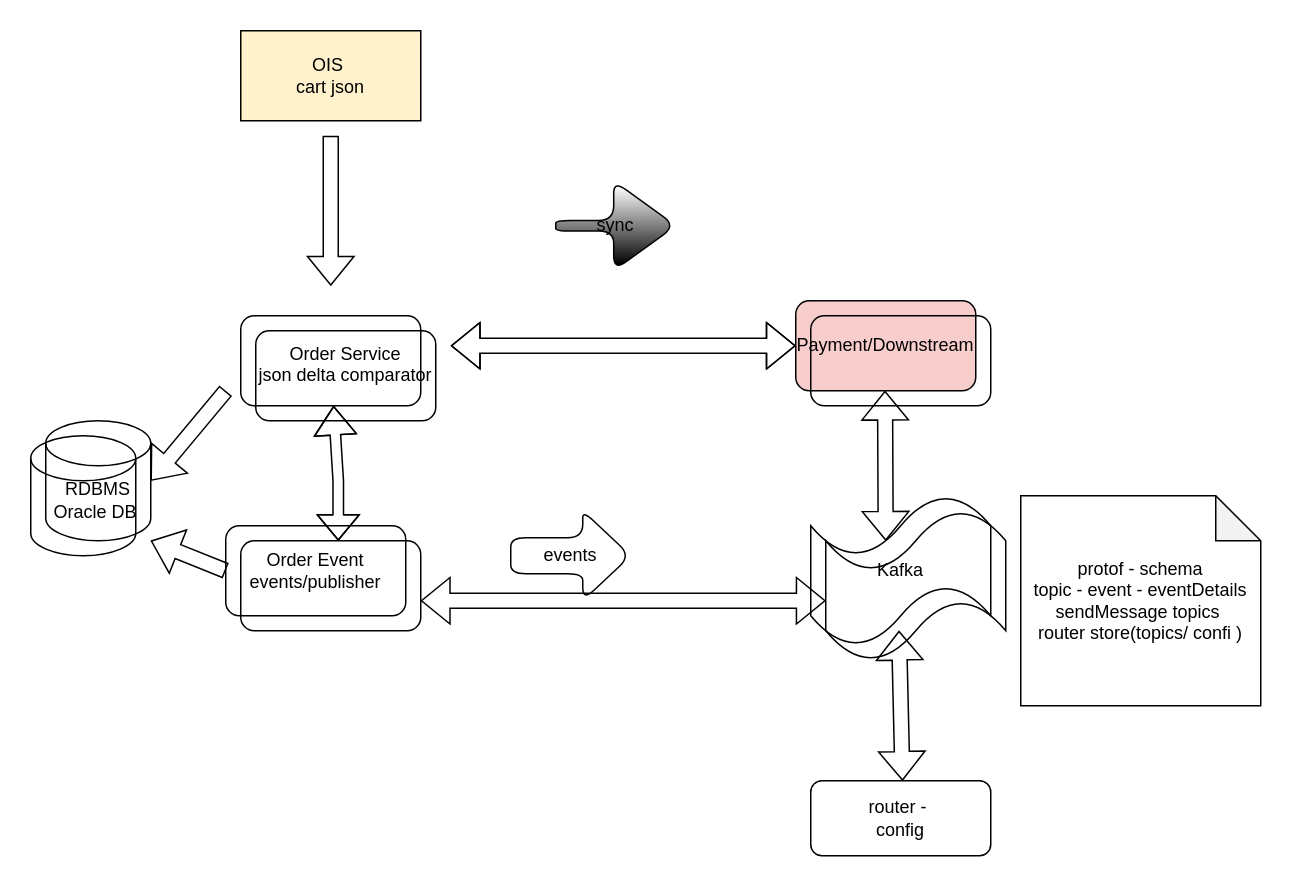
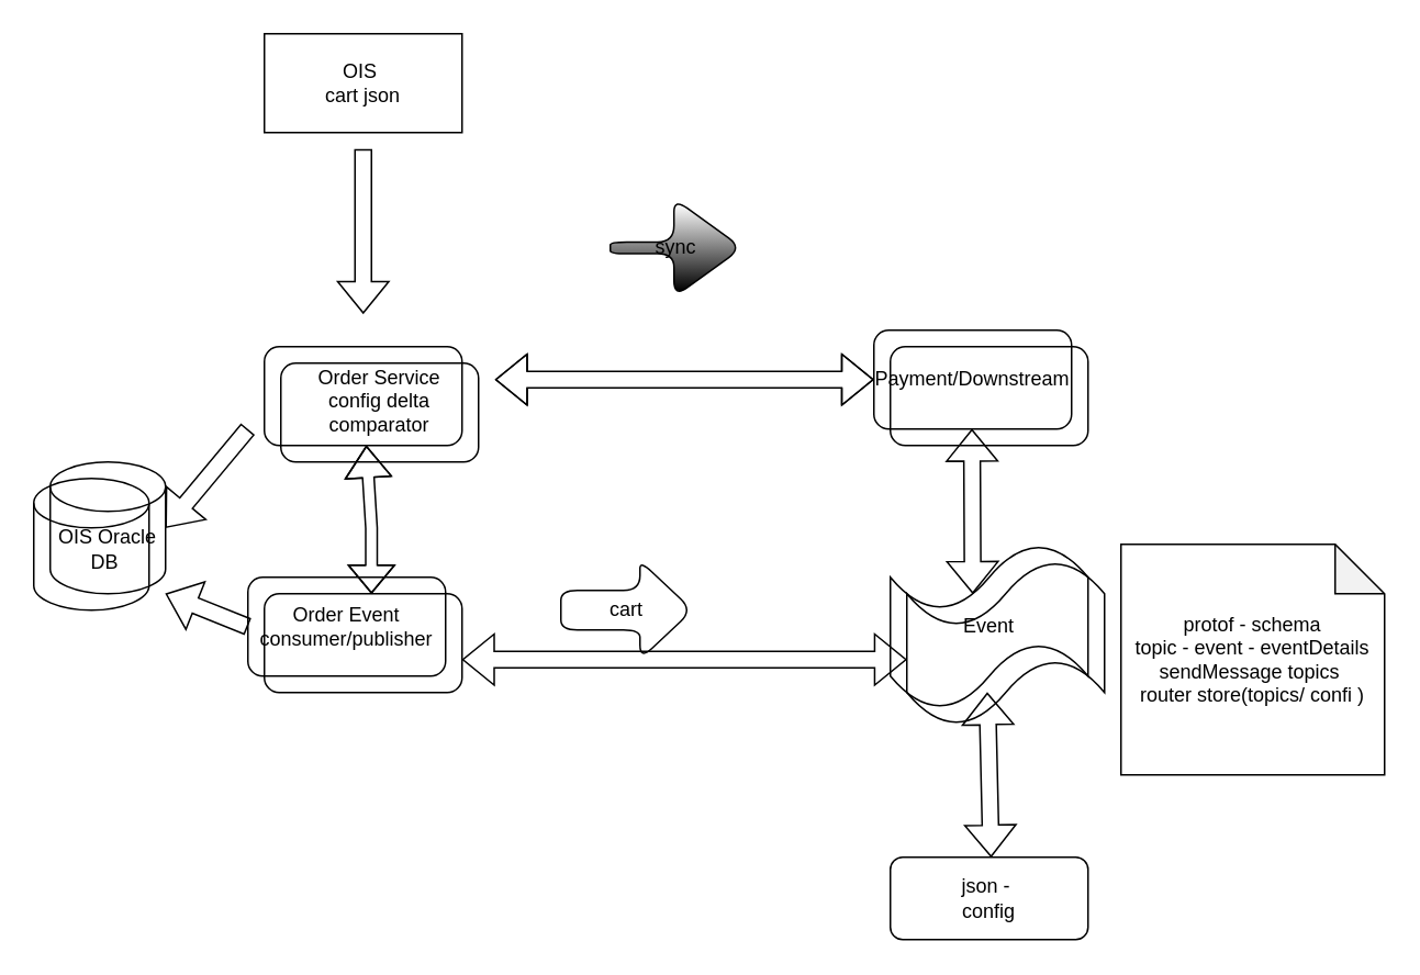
  <mxCell id="0" />
  <mxCell id="1" parent="0" />
- <mxCell id="2" value="Order Service&lt;div&gt;json delta comparator&lt;/div&gt;&lt;div&gt;&lt;br&gt;&lt;/div&gt;" style="rounded=1;whiteSpace=wrap;html=1;" parent="1" vertex="1"><mxGeometry x="170" y="220" width="120" height="60" as="geometry" /></mxCell>
- <mxCell id="3" value="Order Event&lt;div&gt;events/publisher&lt;/div&gt;" style="rounded=1;whiteSpace=wrap;html=1;" parent="1" vertex="1"><mxGeometry x="150" y="350" width="120" height="60" as="geometry" /></mxCell>
+ <mxCell id="2" value="Order Service&lt;div&gt;config delta comparator&lt;/div&gt;&lt;div&gt;&lt;br&gt;&lt;/div&gt;" style="rounded=1;whiteSpace=wrap;html=1;" parent="1" vertex="1"><mxGeometry x="170" y="220" width="120" height="60" as="geometry" /></mxCell>
+ <mxCell id="3" value="Order Event&lt;div&gt;consumer/publisher&lt;/div&gt;" style="rounded=1;whiteSpace=wrap;html=1;" parent="1" vertex="1"><mxGeometry x="150" y="350" width="120" height="60" as="geometry" /></mxCell>
  <mxCell id="4" value="sync" style="shape=singleArrow;whiteSpace=wrap;html=1;arrowWidth=0.118;arrowSize=0.517;rounded=1;fillColor=default;gradientColor=default;" parent="1" vertex="1"><mxGeometry x="370" y="120" width="80" height="60" as="geometry" /></mxCell>
- <mxCell id="5" value="Payment/Downstream" style="whiteSpace=wrap;html=1;rounded=1;fillColor=#f8cecc;" parent="1" vertex="1"><mxGeometry x="530" y="200" width="120" height="60" as="geometry" /></mxCell>
- <mxCell id="6" value="events" style="shape=singleArrow;whiteSpace=wrap;html=1;arrowWidth=0.4;arrowSize=0.4;rounded=1;" parent="1" vertex="1"><mxGeometry x="340" y="340" width="80" height="60" as="geometry" /></mxCell>
- <mxCell id="7" value="Kafka" style="shape=tape;whiteSpace=wrap;html=1;" parent="1" vertex="1"><mxGeometry x="540" y="330" width="120" height="100" as="geometry" /></mxCell>
+ <mxCell id="5" value="Payment/Downstream" style="whiteSpace=wrap;html=1;rounded=1;" parent="1" vertex="1"><mxGeometry x="530" y="200" width="120" height="60" as="geometry" /></mxCell>
+ <mxCell id="6" value="cart" style="shape=singleArrow;whiteSpace=wrap;html=1;arrowWidth=0.4;arrowSize=0.4;rounded=1;" parent="1" vertex="1"><mxGeometry x="340" y="340" width="80" height="60" as="geometry" /></mxCell>
+ <mxCell id="7" value="Event" style="shape=tape;whiteSpace=wrap;html=1;" parent="1" vertex="1"><mxGeometry x="540" y="330" width="120" height="100" as="geometry" /></mxCell>
  <mxCell id="8" value="" style="shape=flexArrow;endArrow=classic;html=1;rounded=0;" parent="1" edge="1"><mxGeometry width="50" height="50" relative="1" as="geometry"><mxPoint x="220" y="90" as="sourcePoint" /><mxPoint x="220" y="190" as="targetPoint" /></mxGeometry></mxCell>
  <mxCell id="9" value="protof - schema&lt;div&gt;topic - event - eventDetails&lt;/div&gt;&lt;div&gt;sendMessage topics&amp;nbsp;&lt;/div&gt;&lt;div&gt;router store(topics/ confi )&lt;/div&gt;" style="shape=note;whiteSpace=wrap;html=1;backgroundOutline=1;darkOpacity=0.05;" parent="1" vertex="1"><mxGeometry x="680" y="330" width="160" height="140" as="geometry" /></mxCell>
- <mxCell id="10" value="router -&amp;nbsp;&lt;div&gt;config&lt;/div&gt;" style="rounded=1;whiteSpace=wrap;html=1;" parent="1" vertex="1"><mxGeometry x="540" y="520" width="120" height="50" as="geometry" /></mxCell>
+ <mxCell id="10" value="json -&amp;nbsp;&lt;div&gt;config&lt;/div&gt;" style="rounded=1;whiteSpace=wrap;html=1;" parent="1" vertex="1"><mxGeometry x="540" y="520" width="120" height="50" as="geometry" /></mxCell>
  <mxCell id="11" value="" style="rounded=1;whiteSpace=wrap;html=1;fillColor=none;" parent="1" vertex="1"><mxGeometry x="160" y="360" width="120" height="60" as="geometry" /></mxCell>
  <mxCell id="12" value="" style="rounded=1;whiteSpace=wrap;html=1;fillColor=none;" parent="1" vertex="1"><mxGeometry x="160" y="210" width="120" height="60" as="geometry" /></mxCell>
  <mxCell id="13" value="" style="shape=flexArrow;endArrow=classic;startArrow=classic;html=1;rounded=0;exitX=1;exitY=0.5;exitDx=0;exitDy=0;fillColor=none;strokeColor=default;shadow=0;" parent="1" edge="1"><mxGeometry width="100" height="100" relative="1" as="geometry"><mxPoint x="300" y="230" as="sourcePoint" /><mxPoint x="530" y="230" as="targetPoint" /><Array as="points"><mxPoint x="370" y="230" /><mxPoint x="390" y="230" /></Array></mxGeometry></mxCell>
- <mxCell id="14" value="RDBMS Oracle DB&amp;nbsp;" style="shape=cylinder3;whiteSpace=wrap;html=1;boundedLbl=1;backgroundOutline=1;size=15;" parent="1" vertex="1"><mxGeometry y="280" width="70" height="80" as="geometry" x="30" /></mxCell>
+ <mxCell id="14" value="OIS Oracle DB&amp;nbsp;" style="shape=cylinder3;whiteSpace=wrap;html=1;boundedLbl=1;backgroundOutline=1;size=15;" parent="1" vertex="1"><mxGeometry y="280" width="70" height="80" as="geometry" x="30" /></mxCell>
  <mxCell id="15" value="" style="shape=flexArrow;endArrow=classic;html=1;rounded=0;" parent="1" edge="1"><mxGeometry width="50" height="50" relative="1" as="geometry"><mxPoint x="150" y="260" as="sourcePoint" /><mxPoint x="100" y="320" as="targetPoint" /></mxGeometry></mxCell>
  <mxCell id="16" value="" style="shape=flexArrow;endArrow=classic;startArrow=classic;html=1;rounded=0;width=7;startSize=5.29;" parent="1" target="12" edge="1"><mxGeometry width="100" height="100" relative="1" as="geometry"><mxPoint x="225" y="360" as="sourcePoint" /><mxPoint x="215" y="280" as="targetPoint" /><Array as="points"><mxPoint x="225" y="320" /></Array></mxGeometry></mxCell>
  <mxCell id="17" value="" style="shape=flexArrow;endArrow=classic;html=1;rounded=0;" parent="1" edge="1"><mxGeometry width="50" height="50" relative="1" as="geometry"><mxPoint x="150" y="380" as="sourcePoint" /><mxPoint x="100" y="360" as="targetPoint" /></mxGeometry></mxCell>
  <mxCell id="18" value="" style="shape=cylinder3;whiteSpace=wrap;html=1;boundedLbl=1;backgroundOutline=1;size=15;fillColor=none;" parent="1" vertex="1"><mxGeometry x="20" y="290" width="70" height="80" as="geometry" /></mxCell>
  <mxCell id="19" value="" style="shape=flexArrow;endArrow=classic;startArrow=classic;html=1;rounded=0;entryX=0.083;entryY=0.7;entryDx=0;entryDy=0;entryPerimeter=0;" parent="1" target="7" edge="1"><mxGeometry width="100" height="100" relative="1" as="geometry"><mxPoint x="280" y="400" as="sourcePoint" /><mxPoint x="380" y="300" as="targetPoint" /></mxGeometry></mxCell>
  <mxCell id="20" value="" style="shape=flexArrow;endArrow=classic;startArrow=classic;html=1;rounded=0;" parent="1" edge="1"><mxGeometry width="100" height="100" relative="1" as="geometry"><mxPoint x="590" y="360" as="sourcePoint" /><mxPoint x="589.5" y="260" as="targetPoint" /></mxGeometry></mxCell>
  <mxCell id="21" value="" style="shape=flexArrow;endArrow=classic;startArrow=classic;html=1;rounded=0;" parent="1" edge="1"><mxGeometry width="100" height="100" relative="1" as="geometry"><mxPoint x="601.17" y="520" as="sourcePoint" /><mxPoint x="598.83" y="420" as="targetPoint" /></mxGeometry></mxCell>
  <mxCell id="22" value="" style="rounded=1;whiteSpace=wrap;html=1;fillColor=none;" parent="1" vertex="1"><mxGeometry x="540" y="210" width="120" height="60" as="geometry" /></mxCell>
  <mxCell id="23" value="" style="shape=tape;whiteSpace=wrap;html=1;fillColor=none;" parent="1" vertex="1"><mxGeometry x="550" y="340" width="120" height="100" as="geometry" /></mxCell>
- <mxCell id="24" value="OIS&amp;nbsp;&lt;br&gt;cart json" style="rounded=0;whiteSpace=wrap;html=1;fillColor=#fff2cc;" vertex="1" parent="1"><mxGeometry x="160" y="20" width="120" height="60" as="geometry" /></mxCell>
+ <mxCell id="24" value="OIS&amp;nbsp;&lt;br&gt;cart json" style="rounded=0;whiteSpace=wrap;html=1;" vertex="1" parent="1"><mxGeometry x="160" y="20" width="120" height="60" as="geometry" /></mxCell>
